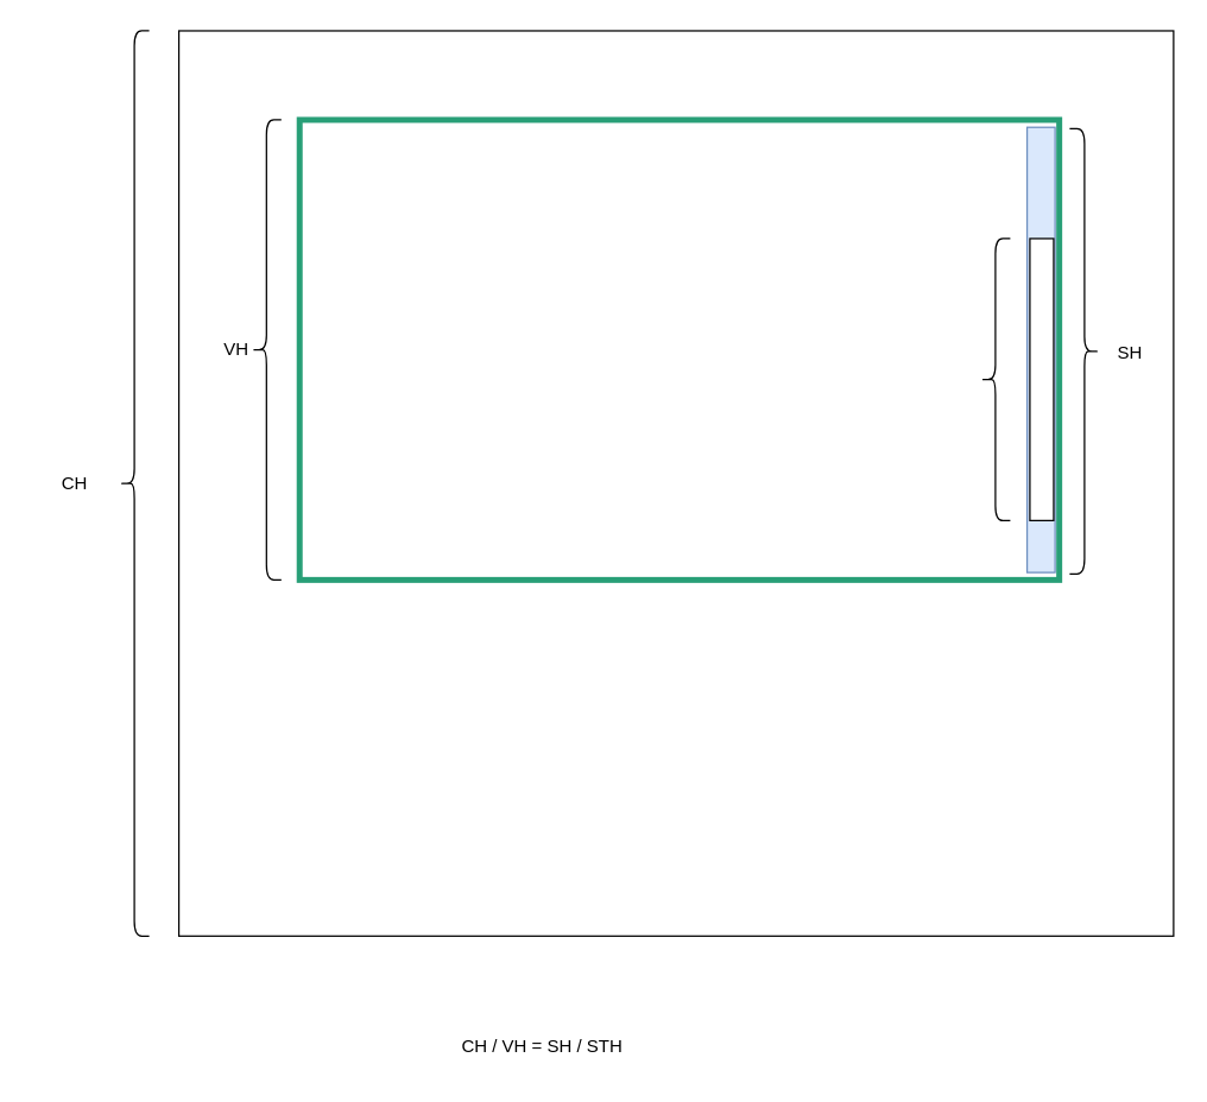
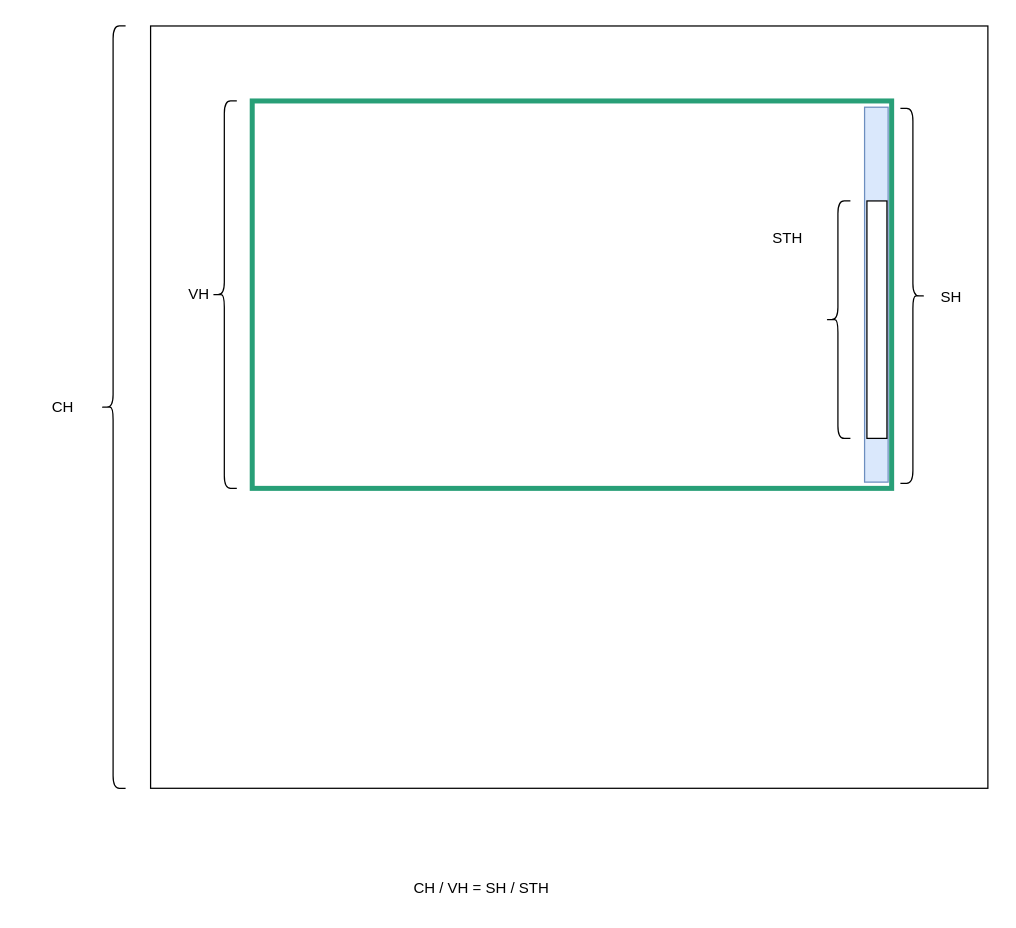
  <mxCell id="0" />
  <mxCell id="1" parent="0" />
  <mxCell id="2" value="" style="rounded=0;whiteSpace=wrap;html=1;" vertex="1" parent="1"><mxGeometry x="120" y="20" width="670" height="610" as="geometry" /></mxCell>
  <mxCell id="3" value="" style="group;strokeWidth=1;shadow=0;" vertex="1" connectable="0" parent="1"><mxGeometry x="223" y="80" width="490" height="310" as="geometry" /></mxCell>
  <mxCell id="4" value="" style="rounded=0;whiteSpace=wrap;html=1;strokeColor=#289f77;strokeWidth=4;" vertex="1" parent="3"><mxGeometry x="-21.67" width="511.67" height="310" as="geometry" /></mxCell>
  <mxCell id="5" value="" style="rounded=0;whiteSpace=wrap;html=1;fillColor=#dae8fc;strokeColor=#6c8ebf;" vertex="1" parent="3"><mxGeometry x="468.33" y="5" width="18.85" height="300" as="geometry" /></mxCell>
  <mxCell id="6" value="" style="rounded=0;whiteSpace=wrap;html=1;" vertex="1" parent="3"><mxGeometry x="470.21" y="80" width="16.02" height="190" as="geometry" /></mxCell>
  <mxCell id="7" value="" style="shape=curlyBracket;whiteSpace=wrap;html=1;rounded=1;labelPosition=left;verticalLabelPosition=middle;align=right;verticalAlign=middle;" vertex="1" parent="3"><mxGeometry x="437" y="80" width="20" height="190" as="geometry" /></mxCell>
+ <mxCell id="8" value="STH" style="text;html=1;strokeColor=none;fillColor=none;align=center;verticalAlign=middle;whiteSpace=wrap;rounded=0;" vertex="1" parent="3"><mxGeometry x="377" y="95" width="60" height="30" as="geometry" /></mxCell>
  <mxCell id="9" value="" style="shape=curlyBracket;whiteSpace=wrap;html=1;rounded=1;labelPosition=left;verticalLabelPosition=middle;align=right;verticalAlign=middle;" vertex="1" parent="1"><mxGeometry x="80" y="20" width="20" height="610" as="geometry" /></mxCell>
  <mxCell id="10" value="" style="shape=curlyBracket;whiteSpace=wrap;html=1;rounded=1;labelPosition=left;verticalLabelPosition=middle;align=right;verticalAlign=middle;" vertex="1" parent="1"><mxGeometry x="169" y="80" width="20" height="310" as="geometry" /></mxCell>
  <mxCell id="11" value="" style="shape=curlyBracket;whiteSpace=wrap;html=1;rounded=1;flipH=1;labelPosition=right;verticalLabelPosition=middle;align=left;verticalAlign=middle;" vertex="1" parent="1"><mxGeometry x="720" y="86" width="20" height="300" as="geometry" /></mxCell>
  <mxCell id="12" value="VH" style="text;html=1;strokeColor=none;fillColor=none;align=center;verticalAlign=middle;whiteSpace=wrap;rounded=0;" vertex="1" parent="1"><mxGeometry x="129" y="220" width="60" height="30" as="geometry" /></mxCell>
  <mxCell id="13" value="CH" style="text;html=1;strokeColor=none;fillColor=none;align=center;verticalAlign=middle;whiteSpace=wrap;rounded=0;" vertex="1" parent="1"><mxGeometry y="310" width="60" height="30" as="geometry" x="20" /></mxCell>
  <mxCell id="14" value="SH" style="text;html=1;strokeColor=none;fillColor=none;align=center;verticalAlign=middle;whiteSpace=wrap;rounded=0;" vertex="1" parent="1"><mxGeometry x="731" y="222" width="60" height="30" as="geometry" /></mxCell>
- <mxCell id="15" value="CH / VH = SH / STH" style="text;html=1;strokeColor=none;fillColor=none;align=center;verticalAlign=middle;whiteSpace=wrap;rounded=0;" vertex="1" parent="1"><mxGeometry x="240" y="690" width="250" height="30" as="geometry" /></mxCell>
+ <mxCell id="15" value="CH / VH = SH / STH" style="text;html=1;strokeColor=none;fillColor=none;align=center;verticalAlign=middle;whiteSpace=wrap;rounded=0;" vertex="1" parent="1"><mxGeometry x="260" y="695" width="250" height="30" as="geometry" /></mxCell>
